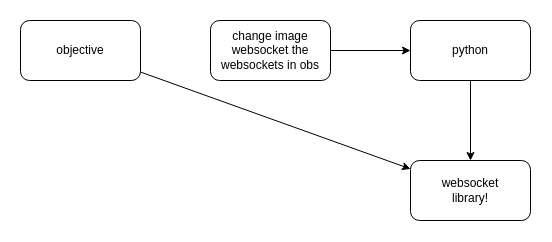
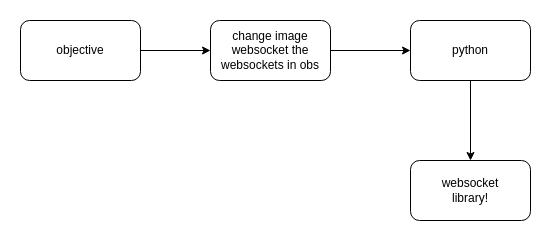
  <mxCell id="0" />
  <mxCell id="1" parent="0" />
- <mxCell id="2" style="edgeStyle=none;html=1;" parent="1" source="3" target="8" edge="1"><mxGeometry relative="1" as="geometry" /></mxCell>
+ <mxCell id="2" style="edgeStyle=none;html=1;entryX=0;entryY=0.5;entryDx=0;entryDy=0;" parent="1" source="3" target="5" edge="1"><mxGeometry relative="1" as="geometry" /></mxCell>
  <mxCell id="3" value="objective" style="rounded=1;whiteSpace=wrap;html=1;" parent="1" vertex="1"><mxGeometry x="20" y="20" width="120" height="60" as="geometry" /></mxCell>
  <mxCell id="4" value="" style="edgeStyle=none;html=1;" edge="1" parent="1" source="5" target="7"><mxGeometry relative="1" as="geometry" /></mxCell>
  <mxCell id="5" value="change image websocket the websockets in obs" style="rounded=1;whiteSpace=wrap;html=1;" parent="1" vertex="1"><mxGeometry x="210" y="20" width="120" height="60" as="geometry" /></mxCell>
  <mxCell id="6" value="" style="edgeStyle=none;html=1;" edge="1" parent="1" source="7" target="8"><mxGeometry relative="1" as="geometry" /></mxCell>
  <mxCell id="7" value="python" style="whiteSpace=wrap;html=1;rounded=1;" vertex="1" parent="1"><mxGeometry x="410" y="20" width="120" height="60" as="geometry" /></mxCell>
  <mxCell id="8" value="websocket&lt;br&gt;library!" style="whiteSpace=wrap;html=1;rounded=1;" vertex="1" parent="1"><mxGeometry x="410" y="160" width="120" height="60" as="geometry" /></mxCell>
